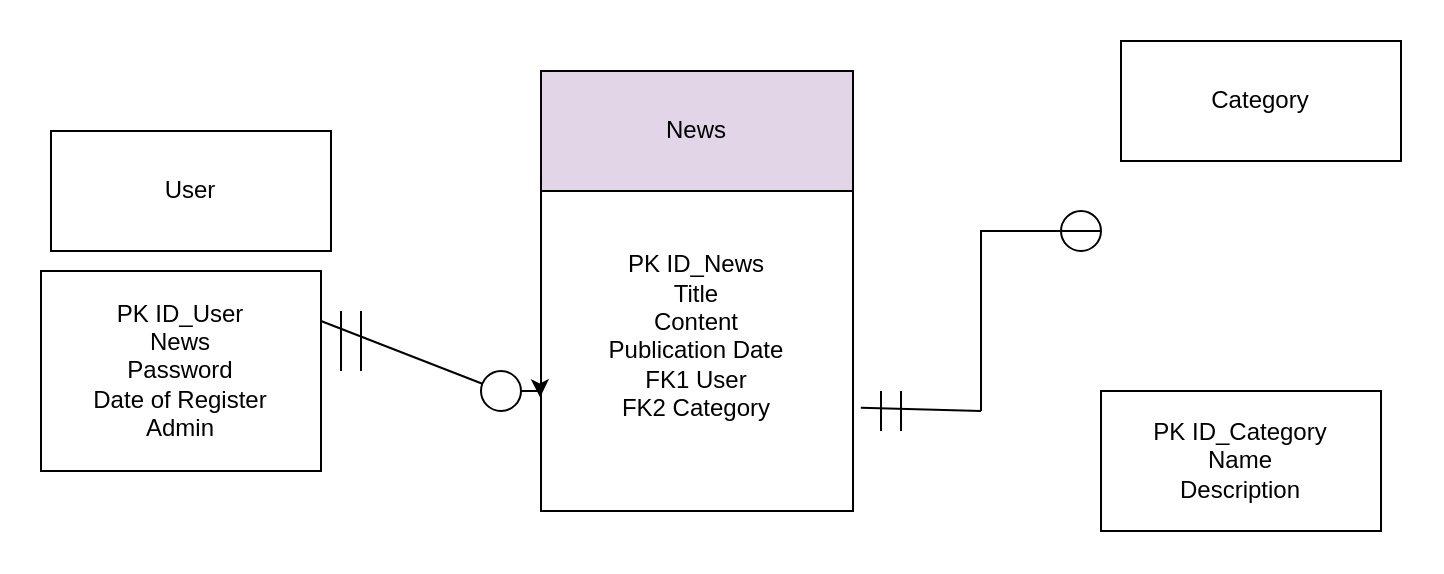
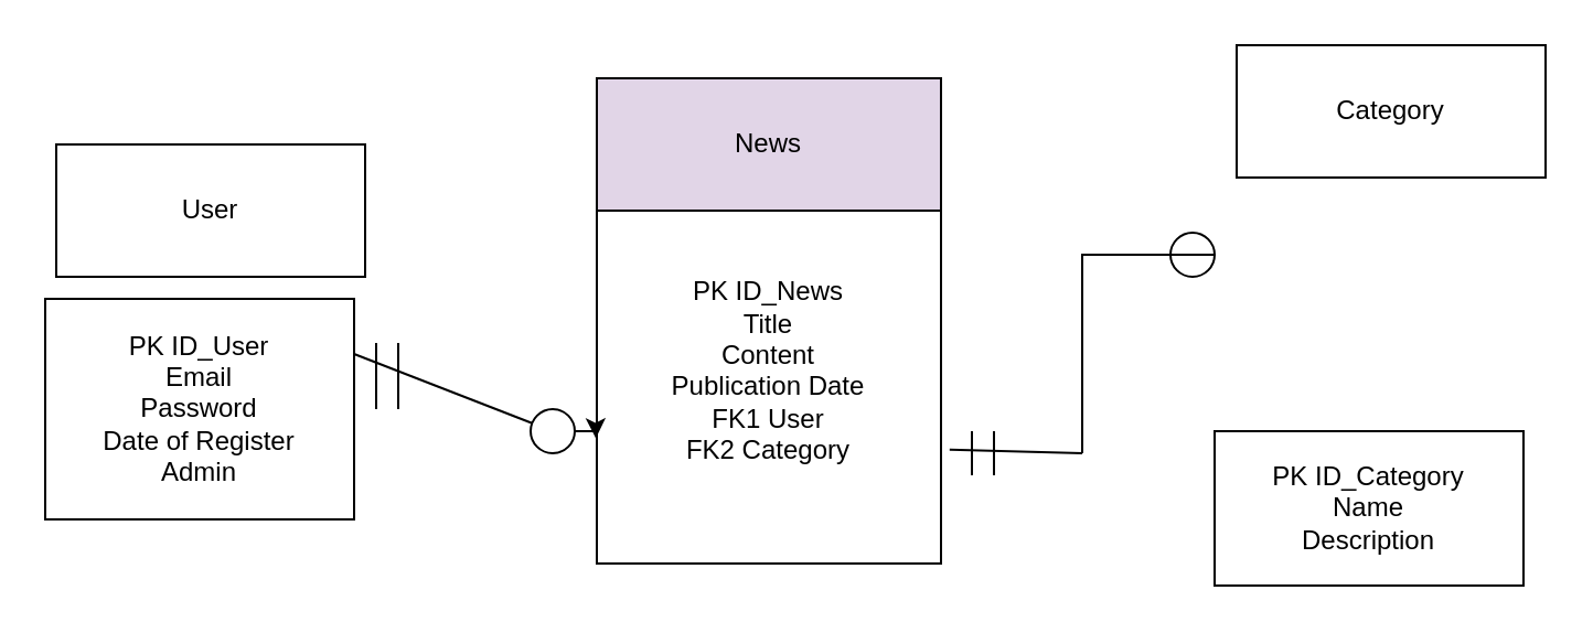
  <mxCell id="0" />
  <mxCell id="1" parent="0" />
  <mxCell id="2" value="News" style="rounded=0;whiteSpace=wrap;html=1;fillColor=#e1d5e7;" parent="1" vertex="1"><mxGeometry x="270" y="35" width="156" height="60" as="geometry" /></mxCell>
  <mxCell id="3" value="&lt;div&gt;PK ID_News&lt;/div&gt;&lt;div&gt;Title&lt;/div&gt;&lt;div&gt;Content&lt;/div&gt;&lt;div&gt;Publication Date&lt;/div&gt;&lt;div&gt;FK1 User&lt;br&gt;&lt;/div&gt;&lt;div&gt;FK2 Category&lt;br&gt;&lt;/div&gt;&lt;div&gt;&lt;br&gt;&lt;/div&gt;" style="rounded=0;whiteSpace=wrap;html=1;" parent="1" vertex="1"><mxGeometry x="270" y="95" width="156" height="160" as="geometry" /></mxCell>
  <mxCell id="4" value="Category" style="rounded=0;whiteSpace=wrap;html=1;" parent="1" vertex="1"><mxGeometry x="560" y="20" width="140" height="60" as="geometry" /></mxCell>
  <mxCell id="5" value="&lt;div&gt;PK ID_Category&lt;/div&gt;&lt;div&gt;Name&lt;/div&gt;&lt;div&gt;Description&lt;br&gt;&lt;/div&gt;" style="rounded=0;whiteSpace=wrap;html=1;" parent="1" vertex="1"><mxGeometry x="550" y="195" width="140" height="70" as="geometry" /></mxCell>
  <mxCell id="6" value="User" style="rounded=0;whiteSpace=wrap;html=1;" parent="1" vertex="1"><mxGeometry x="25" y="65" width="140" height="60" as="geometry" /></mxCell>
- <mxCell id="7" value="&lt;div&gt;PK ID_User&lt;/div&gt;&lt;div&gt;News&lt;/div&gt;&lt;div&gt;Password&lt;/div&gt;&lt;div&gt;Date of Register&lt;br&gt;&lt;/div&gt;&lt;div&gt;Admin&lt;/div&gt;" style="rounded=0;whiteSpace=wrap;html=1;" parent="1" vertex="1"><mxGeometry x="20" y="135" width="140" height="100" as="geometry" /></mxCell>
+ <mxCell id="7" value="&lt;div&gt;PK ID_User&lt;/div&gt;&lt;div&gt;Email&lt;/div&gt;&lt;div&gt;Password&lt;/div&gt;&lt;div&gt;Date of Register&lt;br&gt;&lt;/div&gt;&lt;div&gt;Admin&lt;/div&gt;" style="rounded=0;whiteSpace=wrap;html=1;" parent="1" vertex="1"><mxGeometry x="20" y="135" width="140" height="100" as="geometry" /></mxCell>
  <mxCell id="8" value="" style="endArrow=none;html=1;rounded=0;" parent="1" edge="1"><mxGeometry width="50" height="50" relative="1" as="geometry"><mxPoint x="440" y="215" as="sourcePoint" /><mxPoint x="440" y="195" as="targetPoint" /><Array as="points" /></mxGeometry></mxCell>
  <mxCell id="9" value="" style="endArrow=none;html=1;rounded=0;" parent="1" edge="1"><mxGeometry width="50" height="50" relative="1" as="geometry"><mxPoint x="450" y="215" as="sourcePoint" /><mxPoint x="450" y="195" as="targetPoint" /><Array as="points"><mxPoint x="450" y="195" /></Array></mxGeometry></mxCell>
  <mxCell id="10" value="" style="endArrow=none;html=1;rounded=0;exitX=1.025;exitY=0.677;exitDx=0;exitDy=0;exitPerimeter=0;" parent="1" source="3" edge="1"><mxGeometry width="50" height="50" relative="1" as="geometry"><mxPoint x="430" y="203" as="sourcePoint" /><mxPoint x="490" y="205" as="targetPoint" /><Array as="points" /></mxGeometry></mxCell>
  <mxCell id="11" value="" style="ellipse;whiteSpace=wrap;html=1;aspect=fixed;" parent="1" vertex="1"><mxGeometry x="530" y="105" width="20" height="20" as="geometry" /></mxCell>
  <mxCell id="12" value="" style="endArrow=none;html=1;rounded=0;entryX=1;entryY=0.5;entryDx=0;entryDy=0;" parent="1" target="11" edge="1"><mxGeometry width="50" height="50" relative="1" as="geometry"><mxPoint x="490" y="205" as="sourcePoint" /><mxPoint x="510" y="95" as="targetPoint" /><Array as="points"><mxPoint x="490" y="115" /></Array></mxGeometry></mxCell>
  <mxCell id="13" value="" style="ellipse;whiteSpace=wrap;html=1;aspect=fixed;" parent="1" vertex="1"><mxGeometry x="240" y="185" width="20" height="20" as="geometry" /></mxCell>
  <mxCell id="14" value="" style="endArrow=none;html=1;rounded=0;exitX=1;exitY=0.25;exitDx=0;exitDy=0;" edge="1" parent="1" source="7" target="13"><mxGeometry width="50" height="50" relative="1" as="geometry"><mxPoint x="180" y="175" as="sourcePoint" /><mxPoint x="230" y="125" as="targetPoint" /></mxGeometry></mxCell>
  <mxCell id="15" style="edgeStyle=orthogonalEdgeStyle;rounded=0;orthogonalLoop=1;jettySize=auto;html=1;exitX=1;exitY=0.5;exitDx=0;exitDy=0;entryX=-0.003;entryY=0.645;entryDx=0;entryDy=0;entryPerimeter=0;" edge="1" parent="1" source="13" target="3"><mxGeometry relative="1" as="geometry" /></mxCell>
  <mxCell id="16" value="" style="endArrow=none;html=1;rounded=0;" edge="1" parent="1"><mxGeometry width="50" height="50" relative="1" as="geometry"><mxPoint x="180" y="185" as="sourcePoint" /><mxPoint x="180" y="155" as="targetPoint" /></mxGeometry></mxCell>
  <mxCell id="17" value="" style="endArrow=none;html=1;rounded=0;" edge="1" parent="1"><mxGeometry width="50" height="50" relative="1" as="geometry"><mxPoint x="170" y="185" as="sourcePoint" /><mxPoint x="170" y="155" as="targetPoint" /></mxGeometry></mxCell>
